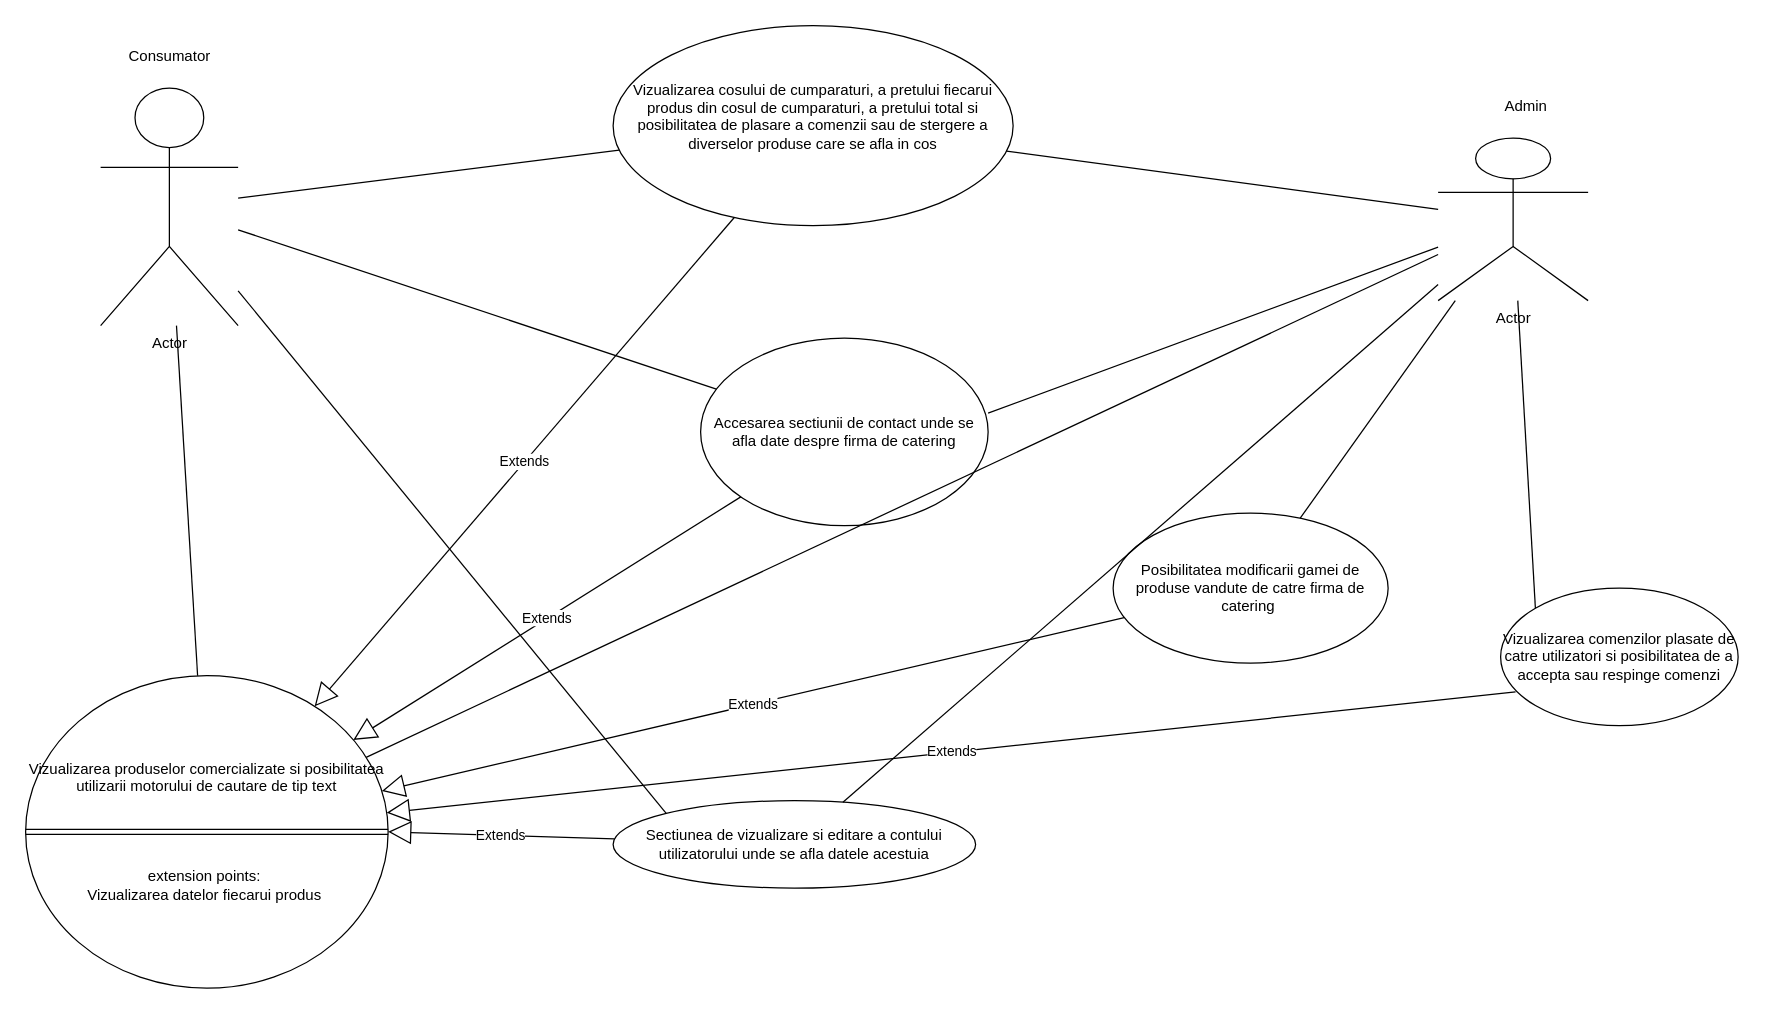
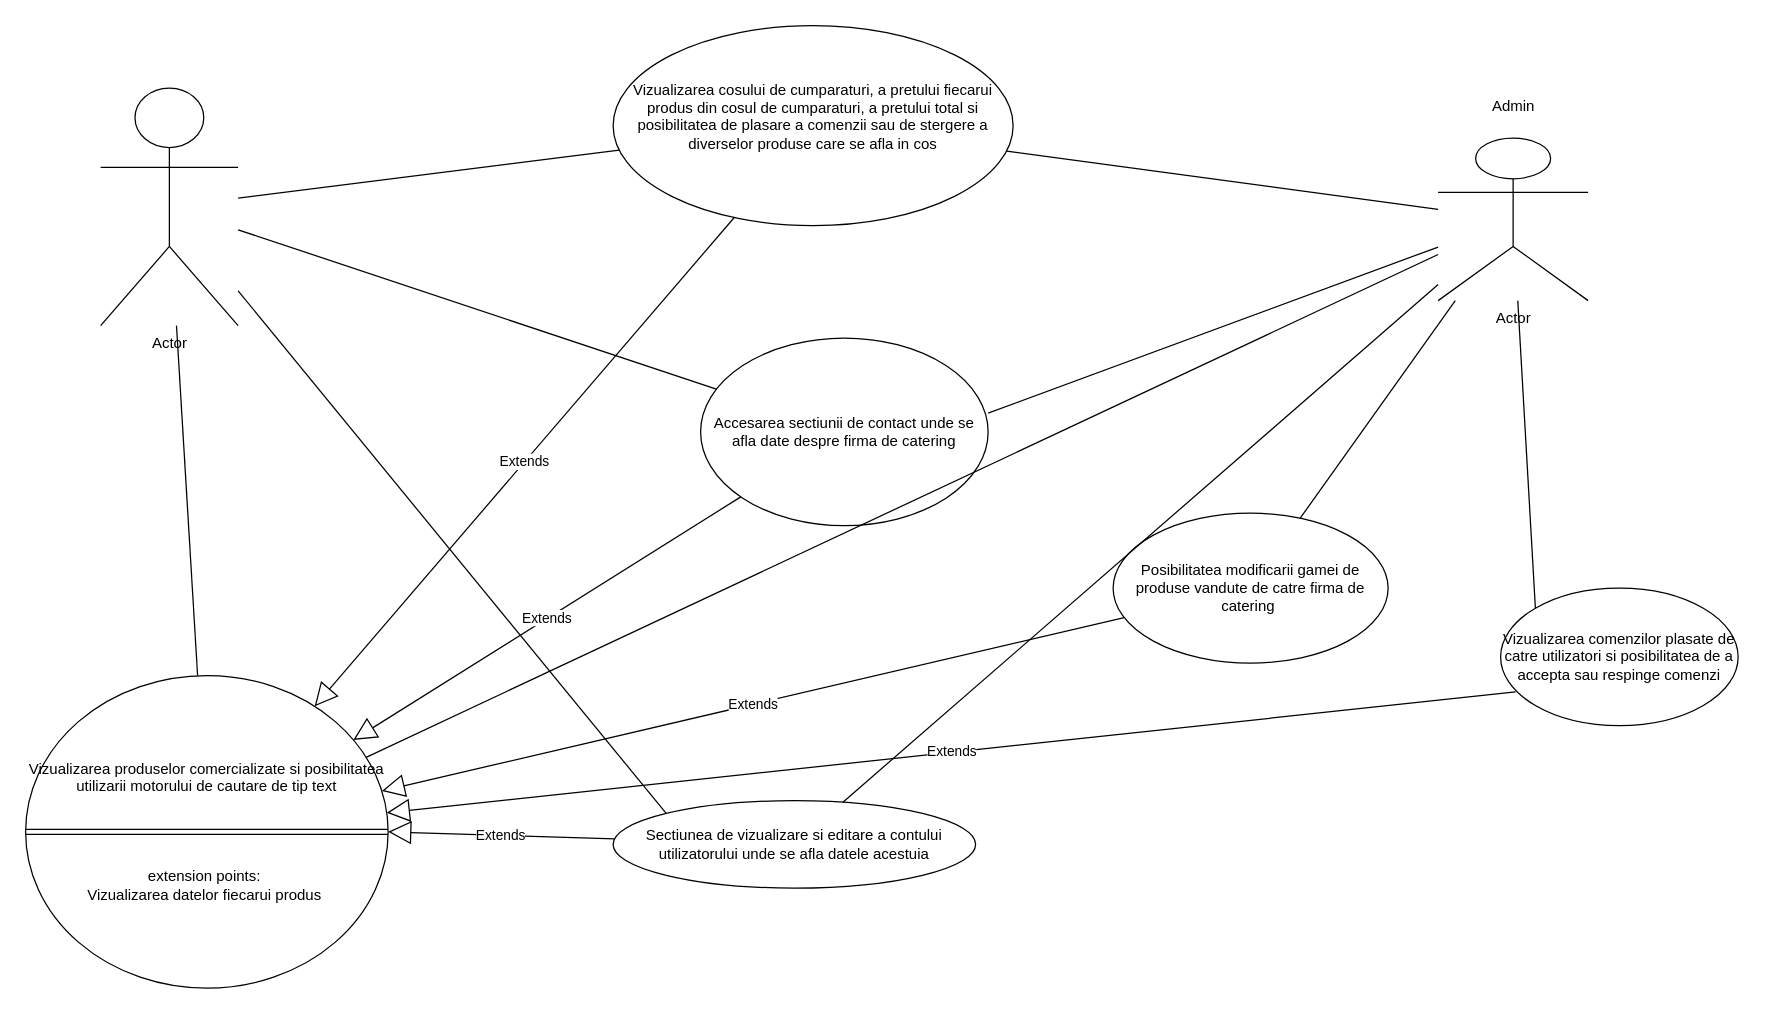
  <mxCell id="0" />
  <mxCell id="1" parent="0" />
  <mxCell id="2" value="Actor" style="shape=umlActor;verticalLabelPosition=bottom;verticalAlign=top;html=1;fillColor=#FFFFFF;" vertex="1" parent="1"><mxGeometry x="80" y="70" width="110" height="190" as="geometry" /></mxCell>
  <mxCell id="3" value="&lt;font color=&quot;#000000&quot;&gt;Vizualizarea cosului de cumparaturi, a pretului fiecarui produs din cosul de cumparaturi, a pretului total si posibilitatea de plasare a comenzii sau de stergere a diverselor produse care se afla in cos&lt;br&gt;&lt;br&gt;&lt;/font&gt;" style="ellipse;whiteSpace=wrap;html=1;fontColor=#B58150;fillColor=#FFFFFF;" vertex="1" parent="1"><mxGeometry x="490" y="20" width="320" height="160" as="geometry" /></mxCell>
  <mxCell id="4" value="" style="endArrow=none;html=1;rounded=0;fontColor=#B58150;" edge="1" parent="1" source="2" target="3"><mxGeometry width="50" height="50" relative="1" as="geometry"><mxPoint x="160" y="240" as="sourcePoint" /><mxPoint x="210" y="190" as="targetPoint" /></mxGeometry></mxCell>
  <mxCell id="5" value="Accesarea sectiunii de contact unde se afla date despre firma de catering" style="ellipse;whiteSpace=wrap;html=1;fontColor=#000000;fillColor=#FFFFFF;" vertex="1" parent="1"><mxGeometry x="560" y="270" width="230" height="150" as="geometry" /></mxCell>
  <mxCell id="6" value="" style="endArrow=none;html=1;rounded=0;fontColor=#000000;" edge="1" parent="1" source="2" target="5"><mxGeometry width="50" height="50" relative="1" as="geometry"><mxPoint x="150" y="420" as="sourcePoint" /><mxPoint x="200" y="370" as="targetPoint" /></mxGeometry></mxCell>
  <mxCell id="7" value="Sectiunea de vizualizare si editare a contului utilizatorului unde se afla datele acestuia" style="ellipse;whiteSpace=wrap;html=1;fontColor=#000000;fillColor=#FFFFFF;" vertex="1" parent="1"><mxGeometry x="490" y="640" width="290" height="70" as="geometry" /></mxCell>
  <mxCell id="8" value="" style="endArrow=none;html=1;rounded=0;fontColor=#000000;entryX=0;entryY=0;entryDx=0;entryDy=0;" edge="1" parent="1" source="2" target="7"><mxGeometry width="50" height="50" relative="1" as="geometry"><mxPoint x="120" y="480" as="sourcePoint" /><mxPoint x="170" y="430" as="targetPoint" /></mxGeometry></mxCell>
  <mxCell id="9" value="Vizualizarea produselor comercializate si posibilitatea utilizarii motorului de cautare de tip text&lt;br&gt;&lt;br&gt;&lt;br&gt;&lt;br&gt;&lt;br&gt;extension points:&amp;nbsp;&lt;br&gt;Vizualizarea datelor fiecarui produs&amp;nbsp;" style="ellipse;whiteSpace=wrap;html=1;fontColor=#000000;fillColor=#FFFFFF;" vertex="1" parent="1"><mxGeometry x="20" y="540" width="290" height="250" as="geometry" /></mxCell>
  <mxCell id="10" value="" style="shape=link;html=1;rounded=0;fontColor=#000000;exitX=0;exitY=0.5;exitDx=0;exitDy=0;entryX=1;entryY=0.5;entryDx=0;entryDy=0;" edge="1" parent="1" source="9" target="9"><mxGeometry width="100" relative="1" as="geometry"><mxPoint x="70" y="720" as="sourcePoint" /><mxPoint x="280" y="720" as="targetPoint" /></mxGeometry></mxCell>
  <mxCell id="11" value="" style="endArrow=none;html=1;rounded=0;fontColor=#000000;" edge="1" parent="1" source="9" target="2"><mxGeometry width="50" height="50" relative="1" as="geometry"><mxPoint x="100" y="430" as="sourcePoint" /><mxPoint x="150" y="380" as="targetPoint" /></mxGeometry></mxCell>
  <mxCell id="12" value="Extends" style="endArrow=block;endSize=16;endFill=0;html=1;rounded=0;fontColor=#000000;entryX=1;entryY=0.5;entryDx=0;entryDy=0;" edge="1" parent="1" source="7" target="9"><mxGeometry width="160" relative="1" as="geometry"><mxPoint x="320" y="870" as="sourcePoint" /><mxPoint x="480" y="870" as="targetPoint" /></mxGeometry></mxCell>
  <mxCell id="13" value="Extends" style="endArrow=block;endSize=16;endFill=0;html=1;rounded=0;fontColor=#000000;" edge="1" parent="1" source="5" target="9"><mxGeometry width="160" relative="1" as="geometry"><mxPoint x="720.467" y="647.806" as="sourcePoint" /><mxPoint x="350" y="655" as="targetPoint" /></mxGeometry></mxCell>
  <mxCell id="14" value="Extends" style="endArrow=block;endSize=16;endFill=0;html=1;rounded=0;fontColor=#000000;" edge="1" parent="1" source="3" target="9"><mxGeometry width="160" relative="1" as="geometry"><mxPoint x="730.467" y="657.806" as="sourcePoint" /><mxPoint x="360" y="665" as="targetPoint" /></mxGeometry></mxCell>
  <mxCell id="15" value="Actor" style="shape=umlActor;verticalLabelPosition=bottom;verticalAlign=top;html=1;fontColor=#000000;fillColor=#FFFFFF;" vertex="1" parent="1"><mxGeometry x="1150" y="110" width="120" height="130" as="geometry" /></mxCell>
- <mxCell id="16" value="Admin" style="text;html=1;align=center;verticalAlign=middle;resizable=0;points=[];autosize=1;strokeColor=none;fillColor=none;fontColor=#000000;" vertex="1" parent="1"><mxGeometry x="1190" y="70" width="60" height="30" as="geometry" /></mxCell>
- <mxCell id="17" value="Consumator" style="text;html=1;align=center;verticalAlign=middle;resizable=0;points=[];autosize=1;strokeColor=none;fillColor=none;fontColor=#000000;" vertex="1" parent="1"><mxGeometry x="90" y="30" width="90" height="30" as="geometry" /></mxCell>
+ <mxCell id="16" value="Admin" style="text;html=1;align=center;verticalAlign=middle;resizable=0;points=[];autosize=1;strokeColor=none;fillColor=none;fontColor=#000000;" vertex="1" parent="1"><mxGeometry x="1180" y="70" width="60" height="30" as="geometry" /></mxCell>
  <mxCell id="18" value="Vizualizarea comenzilor plasate de catre utilizatori si posibilitatea de a accepta sau respinge comenzi&lt;br&gt;" style="ellipse;whiteSpace=wrap;html=1;fontColor=#000000;fillColor=#FFFFFF;" vertex="1" parent="1"><mxGeometry x="1200" y="470" width="190" height="110" as="geometry" /></mxCell>
  <mxCell id="19" value="" style="endArrow=none;html=1;rounded=0;fontColor=#000000;exitX=0;exitY=0;exitDx=0;exitDy=0;" edge="1" parent="1" source="18" target="15"><mxGeometry width="50" height="50" relative="1" as="geometry"><mxPoint x="1130" y="350" as="sourcePoint" /><mxPoint x="1180" y="300" as="targetPoint" /></mxGeometry></mxCell>
  <mxCell id="20" value="Posibilitatea modificarii gamei de produse vandute de catre firma de catering&amp;nbsp;" style="ellipse;whiteSpace=wrap;html=1;fontColor=#000000;fillColor=#FFFFFF;" vertex="1" parent="1"><mxGeometry x="890" y="410" width="220" height="120" as="geometry" /></mxCell>
  <mxCell id="21" value="" style="endArrow=none;html=1;rounded=0;fontColor=#000000;" edge="1" parent="1" source="20" target="15"><mxGeometry width="50" height="50" relative="1" as="geometry"><mxPoint x="980" y="300" as="sourcePoint" /><mxPoint x="1030" y="250" as="targetPoint" /></mxGeometry></mxCell>
  <mxCell id="22" value="Extends" style="endArrow=block;endSize=16;endFill=0;html=1;rounded=0;fontColor=#000000;" edge="1" parent="1" source="20" target="9"><mxGeometry width="160" relative="1" as="geometry"><mxPoint x="850" y="560" as="sourcePoint" /><mxPoint x="1010" y="560" as="targetPoint" /></mxGeometry></mxCell>
  <mxCell id="23" value="Extends" style="endArrow=block;endSize=16;endFill=0;html=1;rounded=0;fontColor=#000000;exitX=0.063;exitY=0.755;exitDx=0;exitDy=0;exitPerimeter=0;" edge="1" parent="1" source="18" target="9"><mxGeometry width="160" relative="1" as="geometry"><mxPoint x="1000" y="680" as="sourcePoint" /><mxPoint x="1160" y="680" as="targetPoint" /></mxGeometry></mxCell>
  <mxCell id="24" value="" style="endArrow=none;html=1;rounded=0;fontColor=#000000;exitX=1;exitY=0.4;exitDx=0;exitDy=0;exitPerimeter=0;" edge="1" parent="1" source="5" target="15"><mxGeometry width="50" height="50" relative="1" as="geometry"><mxPoint x="1031.718" y="421.181" as="sourcePoint" /><mxPoint x="1106" y="220" as="targetPoint" /></mxGeometry></mxCell>
  <mxCell id="25" value="" style="endArrow=none;html=1;rounded=0;fontColor=#000000;" edge="1" parent="1" source="3" target="15"><mxGeometry width="50" height="50" relative="1" as="geometry"><mxPoint x="1041.718" y="431.181" as="sourcePoint" /><mxPoint x="1116" y="230" as="targetPoint" /></mxGeometry></mxCell>
  <mxCell id="26" value="" style="endArrow=none;html=1;rounded=0;fontColor=#000000;" edge="1" parent="1" source="9" target="15"><mxGeometry width="50" height="50" relative="1" as="geometry"><mxPoint x="1051.718" y="441.181" as="sourcePoint" /><mxPoint x="1126" y="240" as="targetPoint" /></mxGeometry></mxCell>
  <mxCell id="27" value="" style="endArrow=none;html=1;rounded=0;fontColor=#000000;" edge="1" parent="1" source="7" target="15"><mxGeometry width="50" height="50" relative="1" as="geometry"><mxPoint x="1061.718" y="451.181" as="sourcePoint" /><mxPoint x="1136" y="250" as="targetPoint" /></mxGeometry></mxCell>
